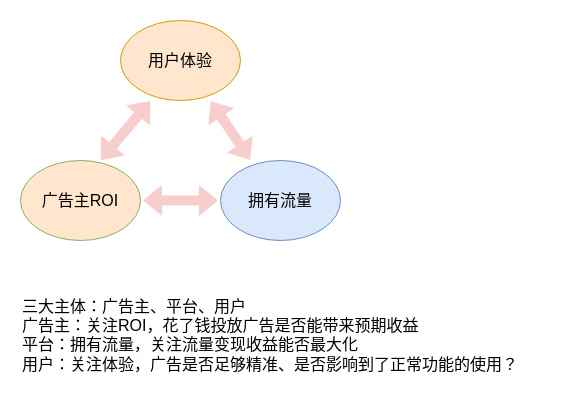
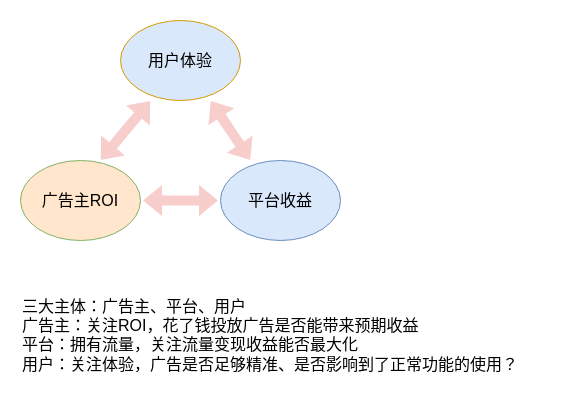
  <mxCell id="0" />
  <mxCell id="1" parent="0" />
- <mxCell id="2" value="用户体验" style="ellipse;whiteSpace=wrap;html=1;fillColor=#ffe6cc;strokeColor=#d79b00;fontSize=16;" parent="1" vertex="1"><mxGeometry x="120" y="20" width="120" height="80" as="geometry" /></mxCell>
+ <mxCell id="2" value="用户体验" style="ellipse;whiteSpace=wrap;html=1;fillColor=#dae8fc;strokeColor=#d79b00;fontSize=16;" parent="1" vertex="1"><mxGeometry x="120" y="20" width="120" height="80" as="geometry" /></mxCell>
  <mxCell id="3" value="广告主ROI" style="ellipse;whiteSpace=wrap;html=1;fillColor=#ffe6cc;strokeColor=#82b366;fontSize=16;" parent="1" vertex="1"><mxGeometry x="20" y="160" width="120" height="80" as="geometry" /></mxCell>
- <mxCell id="4" value="拥有流量" style="ellipse;whiteSpace=wrap;html=1;fillColor=#dae8fc;strokeColor=#6c8ebf;fontSize=16;" parent="1" vertex="1"><mxGeometry x="220" y="160" width="120" height="80" as="geometry" /></mxCell>
+ <mxCell id="4" value="平台收益" style="ellipse;whiteSpace=wrap;html=1;fillColor=#dae8fc;strokeColor=#6c8ebf;fontSize=16;" parent="1" vertex="1"><mxGeometry x="220" y="160" width="120" height="80" as="geometry" /></mxCell>
  <mxCell id="5" value="" style="shape=flexArrow;endArrow=classic;startArrow=classic;html=1;rounded=0;fillColor=#f8cecc;strokeColor=none;" parent="1" edge="1"><mxGeometry width="100" height="100" relative="1" as="geometry"><mxPoint x="100" y="160" as="sourcePoint" /><mxPoint x="150" y="100" as="targetPoint" /></mxGeometry></mxCell>
  <mxCell id="6" value="" style="shape=flexArrow;endArrow=classic;startArrow=classic;html=1;rounded=0;fillColor=#f8cecc;strokeColor=none;" parent="1" edge="1"><mxGeometry width="100" height="100" relative="1" as="geometry"><mxPoint x="250" y="160" as="sourcePoint" /><mxPoint x="210" y="100" as="targetPoint" /></mxGeometry></mxCell>
  <mxCell id="7" value="" style="shape=flexArrow;endArrow=classic;startArrow=classic;html=1;rounded=0;fillColor=#f8cecc;strokeColor=none;" parent="1" edge="1"><mxGeometry width="100" height="100" relative="1" as="geometry"><mxPoint x="218" y="200" as="sourcePoint" /><mxPoint x="142" y="200" as="targetPoint" /></mxGeometry></mxCell>
  <mxCell id="8" value="三大主体：广告主、平台、用户&lt;br&gt;广告主：关注ROI，花了钱投放广告是否能带来预期收益&lt;br&gt;平台：拥有流量，关注流量变现收益能否最大化&lt;br&gt;用户：关注体验，广告是否足够精准、是否影响到了正常功能的使用？" style="text;whiteSpace=wrap;html=1;fontSize=16;" parent="1" vertex="1"><mxGeometry x="20" y="290" width="530" height="100" as="geometry" /></mxCell>
